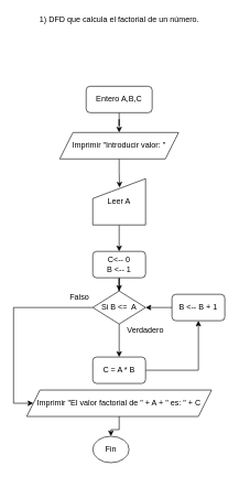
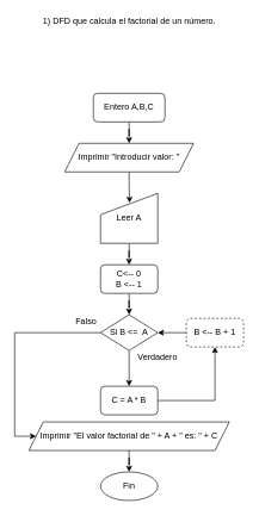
  <mxCell id="0" />
  <mxCell id="1" parent="0" />
  <mxCell id="2" value="1) DFD que calcula el factorial de un número." style="text;html=1;strokeColor=none;fillColor=none;align=center;verticalAlign=middle;whiteSpace=wrap;rounded=0;" parent="1" vertex="1"><mxGeometry x="57.5" y="20" width="245" height="20" as="geometry" /></mxCell>
  <mxCell id="3" value="" style="edgeStyle=orthogonalEdgeStyle;rounded=0;orthogonalLoop=1;jettySize=auto;html=1;" parent="1" source="4" target="10" edge="1"><mxGeometry relative="1" as="geometry" /></mxCell>
  <mxCell id="4" value="Leer A" style="shape=manualInput;whiteSpace=wrap;html=1;" parent="1" vertex="1"><mxGeometry x="140" y="270" width="80" height="70" as="geometry" /></mxCell>
  <mxCell id="5" value="" style="edgeStyle=orthogonalEdgeStyle;rounded=0;orthogonalLoop=1;jettySize=auto;html=1;" parent="1" source="6" target="8" edge="1"><mxGeometry relative="1" as="geometry" /></mxCell>
  <mxCell id="6" value="Entero A,B,C" style="rounded=1;whiteSpace=wrap;html=1;" parent="1" vertex="1"><mxGeometry x="130" y="130" width="100" height="40" as="geometry" /></mxCell>
  <mxCell id="7" style="edgeStyle=orthogonalEdgeStyle;rounded=0;orthogonalLoop=1;jettySize=auto;html=1;entryX=0.508;entryY=0.191;entryDx=0;entryDy=0;entryPerimeter=0;" parent="1" source="8" target="4" edge="1"><mxGeometry relative="1" as="geometry" /></mxCell>
  <mxCell id="8" value="Imprimir &quot;Introducir valor: &quot;" style="shape=parallelogram;perimeter=parallelogramPerimeter;whiteSpace=wrap;html=1;fixedSize=1;" parent="1" vertex="1"><mxGeometry x="90" y="200" width="180" height="40" as="geometry" /></mxCell>
  <mxCell id="9" value="" style="edgeStyle=orthogonalEdgeStyle;rounded=0;orthogonalLoop=1;jettySize=auto;html=1;" parent="1" source="10" target="13" edge="1"><mxGeometry relative="1" as="geometry" /></mxCell>
- <mxCell id="10" value="C&amp;lt;-- 0&lt;br&gt;B &amp;lt;-- 1" style="rounded=1;whiteSpace=wrap;html=1;" parent="1" vertex="1"><mxGeometry x="140" y="380" width="80" height="40" as="geometry" /></mxCell>
+ <mxCell id="10" value="C&amp;lt;-- 0&lt;br&gt;B &amp;lt;-- 1" style="rounded=1;whiteSpace=wrap;html=1;" parent="1" vertex="1"><mxGeometry x="140" y="370" width="80" height="40" as="geometry" /></mxCell>
  <mxCell id="11" value="" style="edgeStyle=orthogonalEdgeStyle;rounded=0;orthogonalLoop=1;jettySize=auto;html=1;" parent="1" source="13" target="15" edge="1"><mxGeometry relative="1" as="geometry" /></mxCell>
  <mxCell id="12" style="edgeStyle=orthogonalEdgeStyle;rounded=0;orthogonalLoop=1;jettySize=auto;html=1;entryX=0;entryY=0.5;entryDx=0;entryDy=0;" parent="1" source="13" target="18" edge="1"><mxGeometry relative="1" as="geometry"><Array as="points"><mxPoint x="20" y="465" /><mxPoint x="20" y="610" /></Array></mxGeometry></mxCell>
  <mxCell id="13" value="Si B &amp;lt;=&amp;nbsp; A" style="rhombus;whiteSpace=wrap;html=1;" parent="1" vertex="1"><mxGeometry x="140" y="440" width="80" height="50" as="geometry" /></mxCell>
  <mxCell id="14" style="edgeStyle=orthogonalEdgeStyle;rounded=0;orthogonalLoop=1;jettySize=auto;html=1;entryX=0.5;entryY=1;entryDx=0;entryDy=0;" parent="1" source="15" target="22" edge="1"><mxGeometry relative="1" as="geometry" /></mxCell>
  <mxCell id="15" value="C = A * B" style="rounded=1;whiteSpace=wrap;html=1;" parent="1" vertex="1"><mxGeometry x="140" y="540" width="80" height="40" as="geometry" /></mxCell>
  <mxCell id="16" value="Verdadero" style="text;html=1;strokeColor=none;fillColor=none;align=center;verticalAlign=middle;whiteSpace=wrap;rounded=0;" parent="1" vertex="1"><mxGeometry x="200" y="490" width="40" height="20" as="geometry" /></mxCell>
  <mxCell id="17" value="" style="edgeStyle=orthogonalEdgeStyle;rounded=0;orthogonalLoop=1;jettySize=auto;html=1;" edge="1" parent="1" source="18" target="23"><mxGeometry relative="1" as="geometry" /></mxCell>
  <mxCell id="18" value="Imprimir &quot;El valor factorial de &quot; + A + &quot; es: &quot; + C" style="shape=parallelogram;perimeter=parallelogramPerimeter;whiteSpace=wrap;html=1;fixedSize=1;" parent="1" vertex="1"><mxGeometry x="40" y="590" width="280" height="40" as="geometry" /></mxCell>
  <mxCell id="19" value="Falso" style="text;html=1;strokeColor=none;fillColor=none;align=center;verticalAlign=middle;whiteSpace=wrap;rounded=0;" parent="1" vertex="1"><mxGeometry x="100" y="440" width="40" height="20" as="geometry" /></mxCell>
  <mxCell id="20" style="edgeStyle=orthogonalEdgeStyle;rounded=0;orthogonalLoop=1;jettySize=auto;html=1;exitX=0.5;exitY=1;exitDx=0;exitDy=0;" parent="1" source="19" target="19" edge="1"><mxGeometry relative="1" as="geometry" /></mxCell>
  <mxCell id="21" style="edgeStyle=orthogonalEdgeStyle;rounded=0;orthogonalLoop=1;jettySize=auto;html=1;entryX=1;entryY=0.5;entryDx=0;entryDy=0;" parent="1" source="22" target="13" edge="1"><mxGeometry relative="1" as="geometry" /></mxCell>
- <mxCell id="22" value="B &amp;lt;-- B + 1" style="rounded=1;whiteSpace=wrap;html=1;" parent="1" vertex="1"><mxGeometry x="260" y="445" width="80" height="40" as="geometry" /></mxCell>
- <mxCell id="23" value="Fin" style="ellipse;whiteSpace=wrap;html=1;" vertex="1" parent="1"><mxGeometry x="140" y="660" width="55" height="40" as="geometry" /></mxCell>
+ <mxCell id="22" value="B &amp;lt;-- B + 1" style="rounded=1;whiteSpace=wrap;html=1;dashed=1;" parent="1" vertex="1"><mxGeometry x="260" y="445" width="80" height="40" as="geometry" /></mxCell>
+ <mxCell id="23" value="Fin" style="ellipse;whiteSpace=wrap;html=1;" vertex="1" parent="1"><mxGeometry x="140" y="660" width="80" height="40" as="geometry" /></mxCell>
